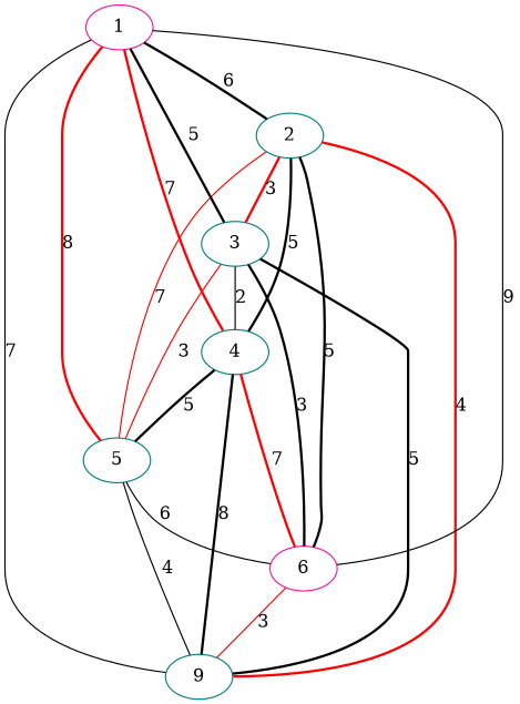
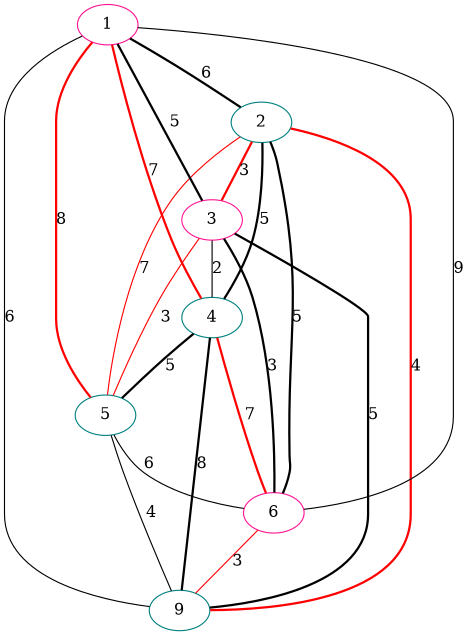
  graph {
    node [color=teal]
    edge [style=bold weight=5]
-   3
+   3 [color=deeppink]
    5
    n3 [label=9]
    6 [color=deeppink]
    4
    2
    1 [color=deeppink]
    3 -- 5 [color=red label=3 style=solid weight=3]
    3 -- n3 [label=5]
    3 -- 6 [label=3 weight=4]
    3 -- 4 [label=2 style=solid weight=2]
    5 -- n3 [label=4 style=solid weight=4]
    5 -- 6 [label=6 style=solid weight=6]
    6 -- n3 [color=red label=3 style=solid weight=3]
    4 -- 5 [label=5]
    4 -- n3 [label=8 weight=8]
    4 -- 6 [color=red label=7 weight=7]
    2 -- 3 [color=red label=3 weight=1]
    2 -- 5 [color=red label=7 style=solid weight=7]
    2 -- n3 [color=red label=4 weight=4]
    2 -- 6 [label=5]
    2 -- 4 [label=5]
    1 -- 3 [label=5]
    1 -- 5 [color=red label=8 weight=8]
-   1 -- n3 [label=7 style=solid weight=6]
+   1 -- n3 [label=6 style=solid weight=6]
    1 -- 6 [label=9 style=solid weight=9]
    1 -- 4 [color=red label=7 weight=7]
    1 -- 2 [label=6 weight=6]
  }
